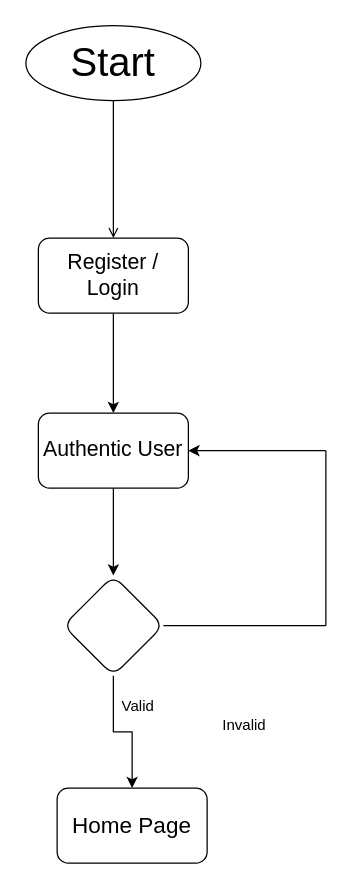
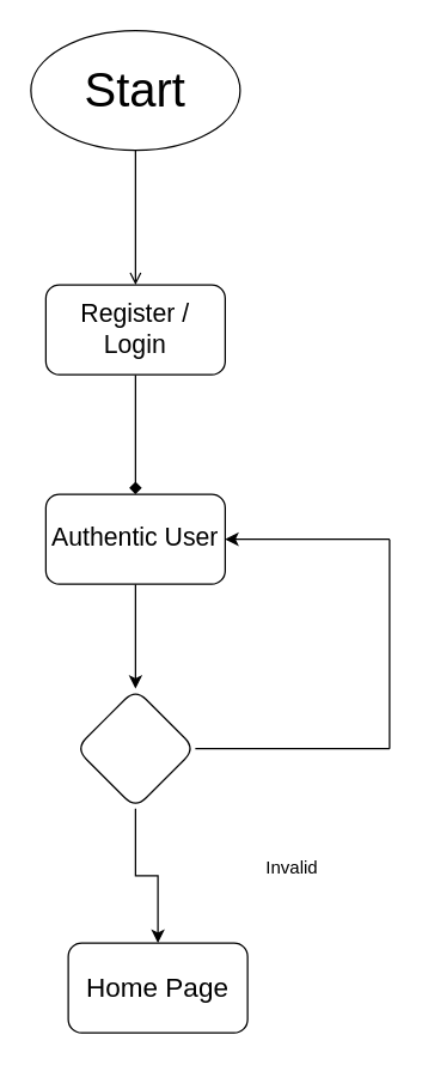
  <mxCell id="0" />
  <mxCell id="1" parent="0" />
  <mxCell id="2" value="" style="edgeStyle=orthogonalEdgeStyle;rounded=0;orthogonalLoop=1;jettySize=auto;html=1;endArrow=open;" edge="1" parent="1" source="3" target="6"><mxGeometry relative="1" as="geometry" /></mxCell>
- <mxCell id="3" value="&lt;font style=&quot;font-size: 32px;&quot;&gt;Start&lt;/font&gt;" style="ellipse;whiteSpace=wrap;html=1;" vertex="1" parent="1"><mxGeometry x="20" y="20" width="140" height="60" as="geometry" /></mxCell>
+ <mxCell id="3" value="&lt;font style=&quot;font-size: 32px;&quot;&gt;Start&lt;/font&gt;" style="ellipse;whiteSpace=wrap;html=1;" vertex="1" parent="1"><mxGeometry x="20" y="20" width="140" height="80" as="geometry" /></mxCell>
  <mxCell id="4" style="edgeStyle=orthogonalEdgeStyle;rounded=0;orthogonalLoop=1;jettySize=auto;html=1;exitX=0.5;exitY=1;exitDx=0;exitDy=0;" edge="1" parent="1" source="3" target="3"><mxGeometry relative="1" as="geometry" /></mxCell>
- <mxCell id="5" value="" style="edgeStyle=orthogonalEdgeStyle;rounded=0;orthogonalLoop=1;jettySize=auto;html=1;" edge="1" parent="1" source="6" target="8"><mxGeometry relative="1" as="geometry" /></mxCell>
+ <mxCell id="5" value="" style="edgeStyle=orthogonalEdgeStyle;rounded=0;orthogonalLoop=1;jettySize=auto;html=1;endArrow=diamond;" edge="1" parent="1" source="6" target="8"><mxGeometry relative="1" as="geometry" /></mxCell>
  <mxCell id="6" value="&lt;font style=&quot;font-size: 17px;&quot;&gt;Register / Login&lt;/font&gt;" style="rounded=1;whiteSpace=wrap;html=1;align=center;" vertex="1" parent="1"><mxGeometry x="30" y="190" width="120" height="60" as="geometry" /></mxCell>
  <mxCell id="7" value="" style="edgeStyle=orthogonalEdgeStyle;rounded=0;orthogonalLoop=1;jettySize=auto;html=1;" edge="1" parent="1" source="8" target="10"><mxGeometry relative="1" as="geometry" /></mxCell>
  <mxCell id="8" value="&lt;font style=&quot;font-size: 17px;&quot;&gt;Authentic User&lt;/font&gt;" style="whiteSpace=wrap;html=1;rounded=1;" vertex="1" parent="1"><mxGeometry x="30" y="330" width="120" height="60" as="geometry" /></mxCell>
  <mxCell id="9" value="" style="edgeStyle=orthogonalEdgeStyle;rounded=0;orthogonalLoop=1;jettySize=auto;html=1;" edge="1" parent="1" source="10" target="14"><mxGeometry relative="1" as="geometry" /></mxCell>
  <mxCell id="10" value="" style="rhombus;whiteSpace=wrap;html=1;rounded=1;" vertex="1" parent="1"><mxGeometry x="50" y="460" width="80" height="80" as="geometry" /></mxCell>
  <mxCell id="11" value="" style="endArrow=none;html=1;rounded=0;" edge="1" parent="1"><mxGeometry width="50" height="50" relative="1" as="geometry"><mxPoint x="130" y="500" as="sourcePoint" /><mxPoint x="260" y="500" as="targetPoint" /></mxGeometry></mxCell>
  <mxCell id="12" value="" style="endArrow=none;html=1;rounded=0;" edge="1" parent="1"><mxGeometry width="50" height="50" relative="1" as="geometry"><mxPoint x="260" y="500" as="sourcePoint" /><mxPoint x="260" y="360" as="targetPoint" /></mxGeometry></mxCell>
  <mxCell id="13" value="" style="endArrow=classic;html=1;rounded=0;entryX=1;entryY=0.5;entryDx=0;entryDy=0;" edge="1" parent="1" target="8"><mxGeometry width="50" height="50" relative="1" as="geometry"><mxPoint x="260" y="360" as="sourcePoint" /><mxPoint x="310" y="310" as="targetPoint" /></mxGeometry></mxCell>
  <mxCell id="14" value="&lt;font style=&quot;font-size: 18px;&quot;&gt;Home Page&lt;/font&gt;" style="rounded=1;whiteSpace=wrap;html=1;" vertex="1" parent="1"><mxGeometry x="45" y="630" width="120" height="60" as="geometry" /></mxCell>
  <mxCell id="15" value="Invalid" style="text;html=1;align=center;verticalAlign=middle;whiteSpace=wrap;rounded=0;" vertex="1" parent="1"><mxGeometry x="165" y="565" width="60" height="30" as="geometry" /></mxCell>
- <mxCell id="16" value="Valid" style="text;html=1;align=center;verticalAlign=middle;whiteSpace=wrap;rounded=0;" vertex="1" parent="1"><mxGeometry x="80" y="550" width="60" height="30" as="geometry" /></mxCell>
